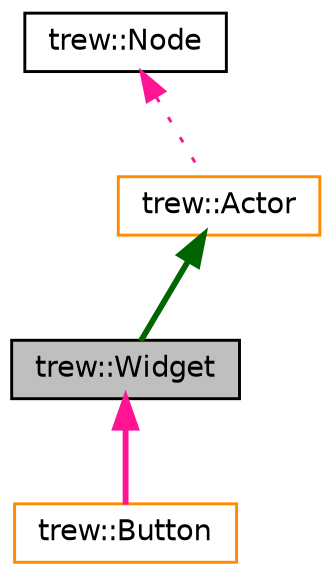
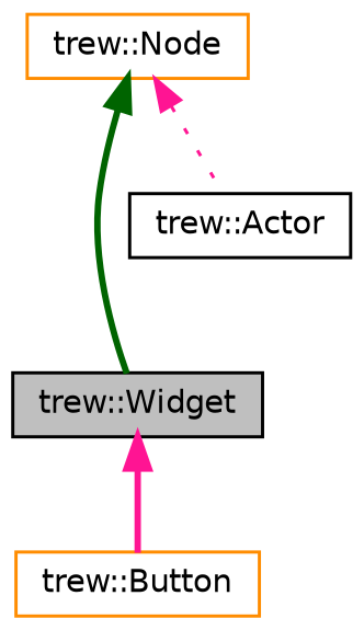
  digraph {
    node [color=black fillcolor=white fontname=Helvetica fontsize=10 shape=record style=filled]
    edge [color=deeppink dir=back fontname=Helvetica fontsize=10 labelfontname=Helvetica labelfontsize=10 style=bold]
    n1 [fillcolor=grey75 fontcolor=black height=0.2 label="trew::Widget" width=0.4]
    n2 [color=darkorange height=0.2 label="trew::Button" width=0.4]
-   n3 [height=0.2 label="trew::Node" width=0.4]
-   n4 [color=darkorange height=0.2 label="trew::Actor" width=0.4]
+   n3 [color=darkorange height=0.2 label="trew::Node" width=0.4]
+   n4 [height=0.2 label="trew::Actor" width=0.4]
    n1 -> n2
-   n4 -> n1 [color=darkgreen]
+   n3 -> n1 [color=darkgreen]
    n3 -> n4 [style=dotted]
  }
